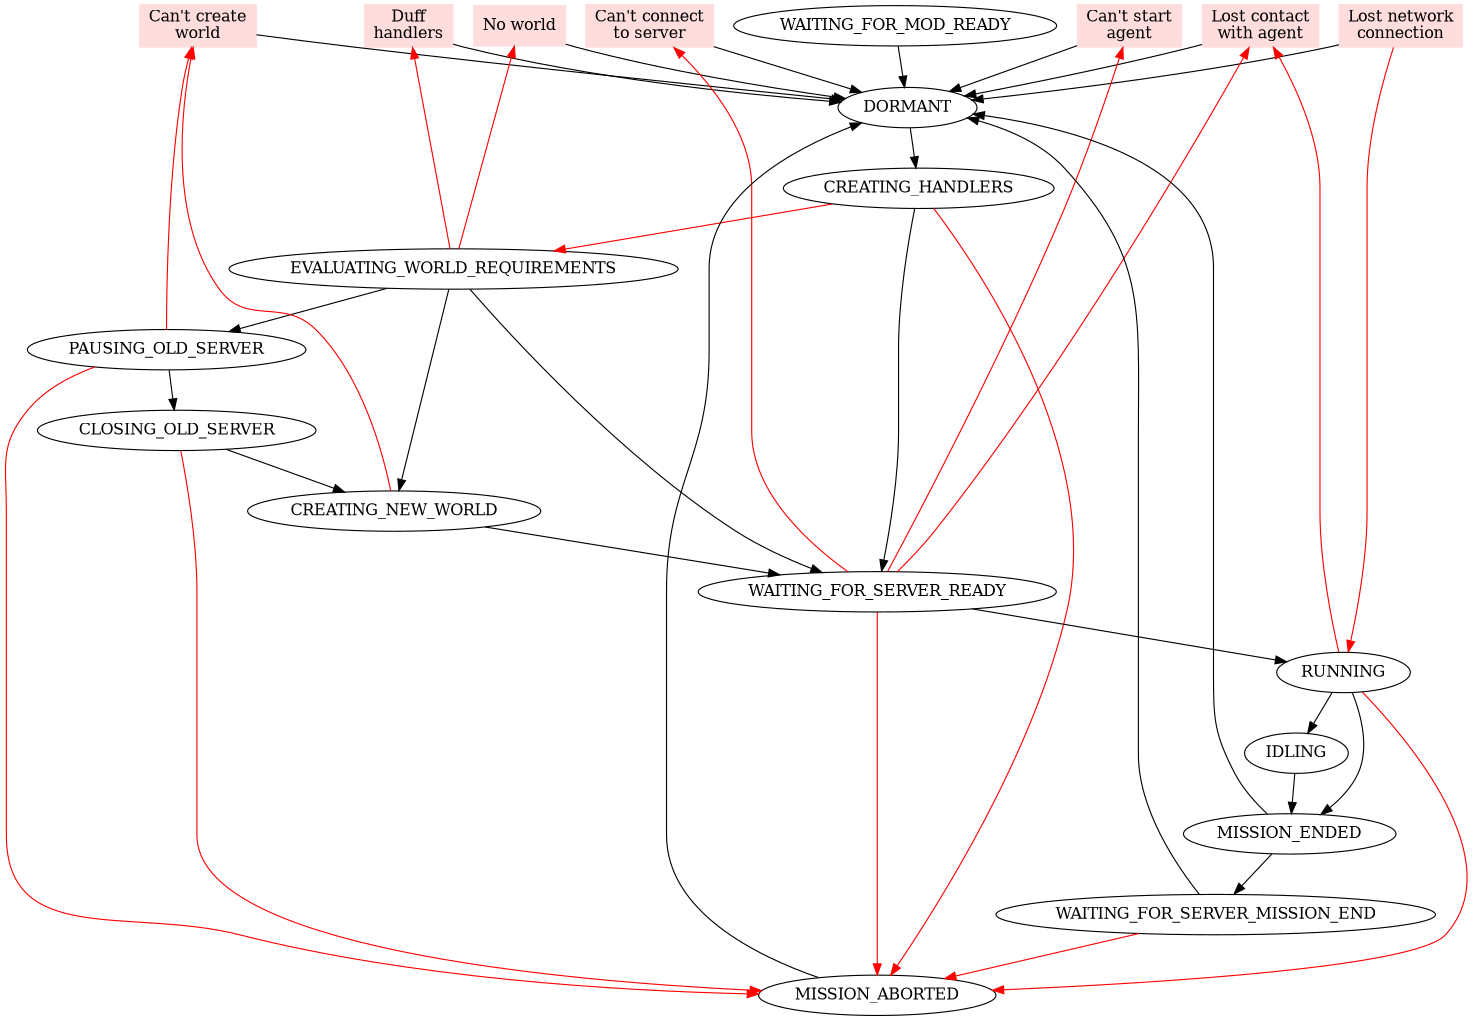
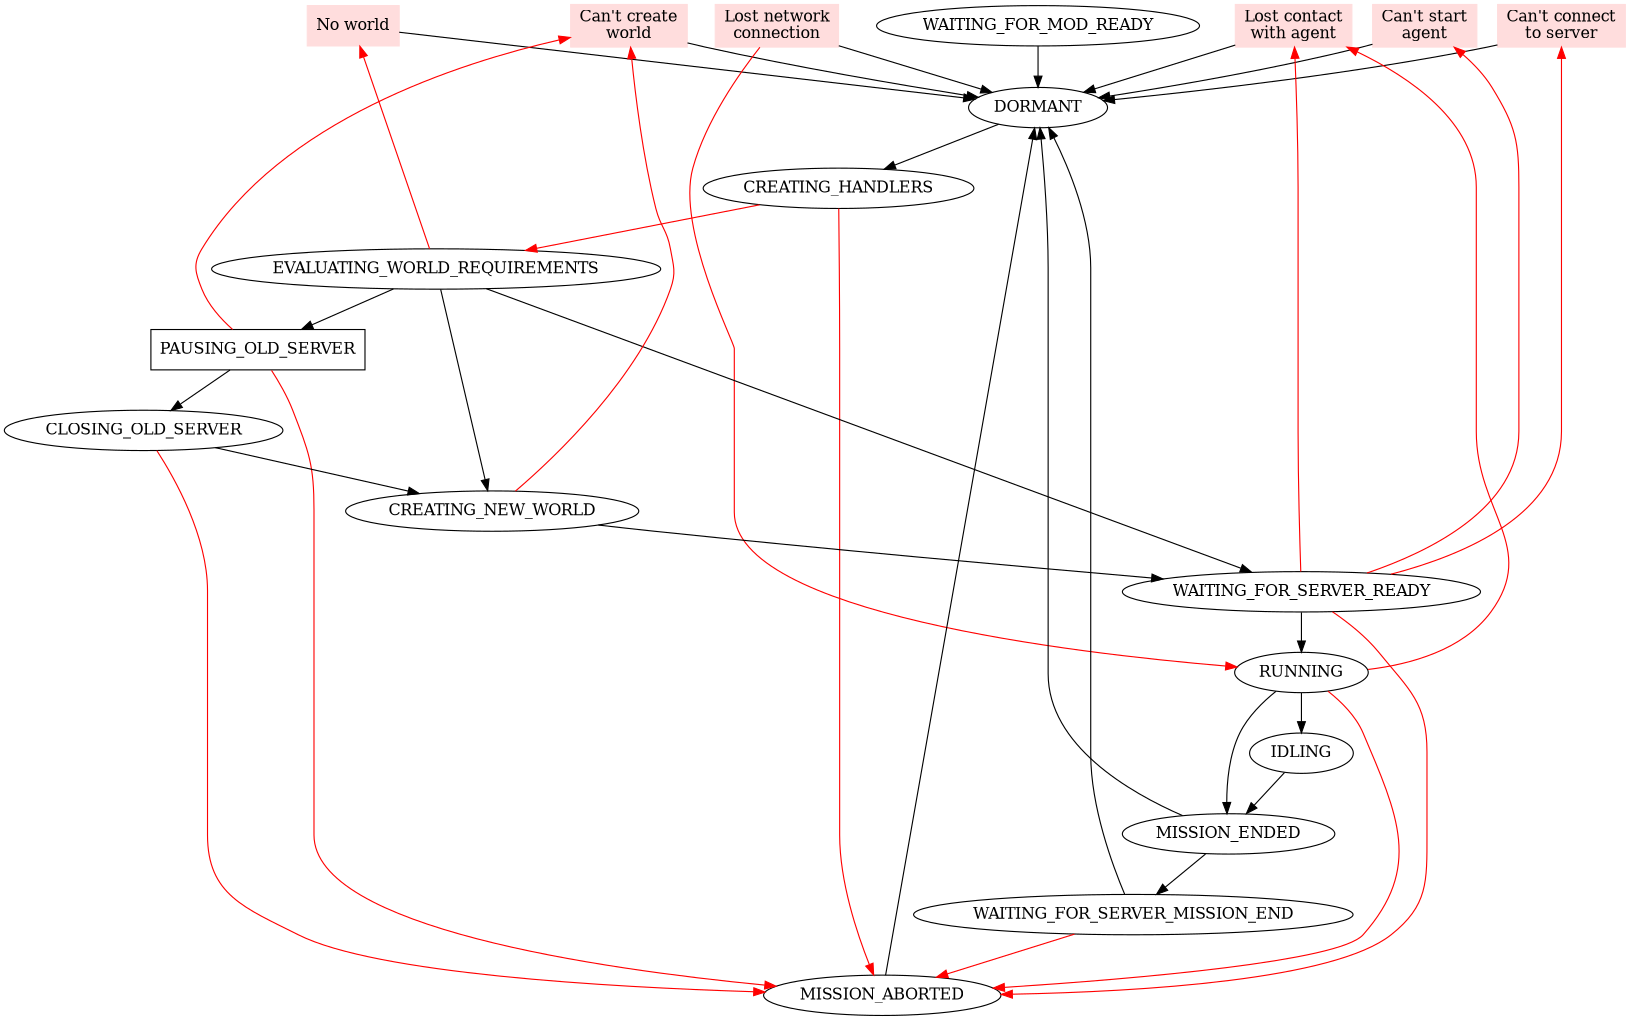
  digraph {
-   n1 [color="#FFDDDD" label="Duff\nhandlers" shape=box style=filled]
    n2 [color="#FFDDDD" label="No world" shape=box style=filled]
    n3 [color="#FFDDDD" label="Can't create\nworld" shape=box style=filled]
    n4 [color="#FFDDDD" label="Can't start\nagent" shape=box style=filled]
    n5 [color="#FFDDDD" label="Lost network\nconnection" shape=box style=filled]
    n6 [color="#FFDDDD" label="Can't connect\nto server" shape=box style=filled]
    n7 [color="#FFDDDD" label="Lost contact\nwith agent" shape=box style=filled]
    DORMANT
    RUNNING
    WAITING_FOR_MOD_READY
    CREATING_HANDLERS
    EVALUATING_WORLD_REQUIREMENTS
    WAITING_FOR_SERVER_READY
    MISSION_ABORTED
-   PAUSING_OLD_SERVER
+   PAUSING_OLD_SERVER [shape=box]
    CREATING_NEW_WORLD
    CLOSING_OLD_SERVER
    MISSION_ENDED
    IDLING
    WAITING_FOR_SERVER_MISSION_END
    subgraph sub_1 {
      rank=min
-     n1
      n2
      n3
      n4
      n5
      n6
      n7
    }
-   n1 -> DORMANT
    n2 -> DORMANT
    n3 -> DORMANT
    n4 -> DORMANT
    n5 -> DORMANT
    n5 -> RUNNING [color=red]
    n6 -> DORMANT
    n7 -> DORMANT
    DORMANT -> CREATING_HANDLERS
    RUNNING -> n7 [color=red]
    RUNNING -> MISSION_ABORTED [color=red]
    RUNNING -> MISSION_ENDED
    RUNNING -> IDLING
    WAITING_FOR_MOD_READY -> DORMANT
    CREATING_HANDLERS -> EVALUATING_WORLD_REQUIREMENTS [color=red]
-   CREATING_HANDLERS -> WAITING_FOR_SERVER_READY
    CREATING_HANDLERS -> MISSION_ABORTED [color=red]
-   EVALUATING_WORLD_REQUIREMENTS -> n1 [color=red]
    EVALUATING_WORLD_REQUIREMENTS -> n2 [color=red]
    EVALUATING_WORLD_REQUIREMENTS -> WAITING_FOR_SERVER_READY
    EVALUATING_WORLD_REQUIREMENTS -> PAUSING_OLD_SERVER
    EVALUATING_WORLD_REQUIREMENTS -> CREATING_NEW_WORLD
    WAITING_FOR_SERVER_READY -> n4 [color=red]
    WAITING_FOR_SERVER_READY -> n6 [color=red]
    WAITING_FOR_SERVER_READY -> n7 [color=red]
    WAITING_FOR_SERVER_READY -> RUNNING
    WAITING_FOR_SERVER_READY -> MISSION_ABORTED [color=red]
    MISSION_ABORTED -> DORMANT
    PAUSING_OLD_SERVER -> n3 [color=red]
    PAUSING_OLD_SERVER -> MISSION_ABORTED [color=red]
    PAUSING_OLD_SERVER -> CLOSING_OLD_SERVER
    CREATING_NEW_WORLD -> n3 [color=red]
    CREATING_NEW_WORLD -> WAITING_FOR_SERVER_READY
    CLOSING_OLD_SERVER -> MISSION_ABORTED [color=red]
    CLOSING_OLD_SERVER -> CREATING_NEW_WORLD
    MISSION_ENDED -> DORMANT
    MISSION_ENDED -> WAITING_FOR_SERVER_MISSION_END
    IDLING -> MISSION_ENDED
    WAITING_FOR_SERVER_MISSION_END -> DORMANT
    WAITING_FOR_SERVER_MISSION_END -> MISSION_ABORTED [color=red]
  }
